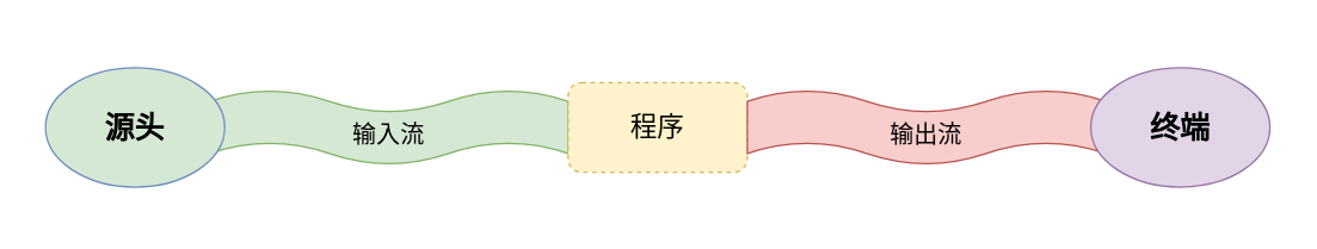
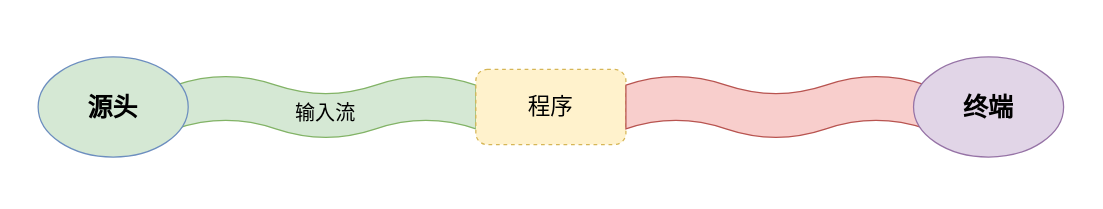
  <mxCell id="0" />
  <mxCell id="1" parent="0" />
  <mxCell id="2" value="" style="verticalLabelPosition=bottom;verticalAlign=top;html=1;shape=mxgraph.basic.wave2;dy=0.3;fillColor=#d5e8d4;strokeColor=#82b366;" vertex="1" parent="1"><mxGeometry x="140" y="60" width="240" height="50" as="geometry" /></mxCell>
  <mxCell id="3" value="&lt;font style=&quot;font-size: 18px&quot;&gt;程序&lt;/font&gt;" style="rounded=1;whiteSpace=wrap;html=1;fillColor=#fff2cc;strokeColor=#d6b656;dashed=1;" vertex="1" parent="1"><mxGeometry x="380" y="55" width="120" height="60" as="geometry" /></mxCell>
  <mxCell id="4" value="" style="verticalLabelPosition=bottom;verticalAlign=top;html=1;shape=mxgraph.basic.wave2;dy=0.3;fillColor=#f8cecc;strokeColor=#b85450;" vertex="1" parent="1"><mxGeometry x="500" y="60" width="240" height="50" as="geometry" /></mxCell>
  <mxCell id="5" value="&lt;b&gt;&lt;font style=&quot;font-size: 20px&quot;&gt;源头&lt;/font&gt;&lt;/b&gt;" style="ellipse;whiteSpace=wrap;html=1;fillColor=#d5e8d4;strokeColor=#6c8ebf;" vertex="1" parent="1"><mxGeometry x="30" y="45" width="120" height="80" as="geometry" /></mxCell>
  <mxCell id="6" value="&lt;b&gt;&lt;font style=&quot;font-size: 20px&quot;&gt;终端&lt;/font&gt;&lt;/b&gt;" style="ellipse;whiteSpace=wrap;html=1;fillColor=#e1d5e7;strokeColor=#9673a6;" vertex="1" parent="1"><mxGeometry x="730" y="45" width="120" height="80" as="geometry" /></mxCell>
  <mxCell id="7" value="&lt;div&gt;&lt;span&gt;输入流&lt;/span&gt;&lt;/div&gt;" style="text;html=1;strokeColor=none;fillColor=none;align=center;verticalAlign=middle;whiteSpace=wrap;rounded=0;fontSize=16;" vertex="1" parent="1"><mxGeometry x="195" y="80" width="130" height="20" as="geometry" /></mxCell>
- <mxCell id="8" value="&lt;div&gt;&lt;span&gt;输出流&lt;/span&gt;&lt;/div&gt;" style="text;html=1;strokeColor=none;fillColor=none;align=center;verticalAlign=middle;whiteSpace=wrap;rounded=0;fontSize=16;" vertex="1" parent="1"><mxGeometry x="555" y="80" width="130" height="20" as="geometry" /></mxCell>
  <mxCell id="9" value="nxt" style="text;html=1;strokeColor=none;fillColor=none;align=center;verticalAlign=middle;whiteSpace=wrap;rounded=0;fontSize=16;fontColor=#FFFFFF;" vertex="1" parent="1"><mxGeometry x="820" y="20" width="40" height="20" as="geometry" /></mxCell>
  <mxCell id="10" value="nxt" style="text;html=1;strokeColor=none;fillColor=none;align=center;verticalAlign=middle;whiteSpace=wrap;rounded=0;fontSize=16;fontColor=#FFFFFF;" vertex="1" parent="1"><mxGeometry x="20" y="125" width="40" height="20" as="geometry" /></mxCell>
